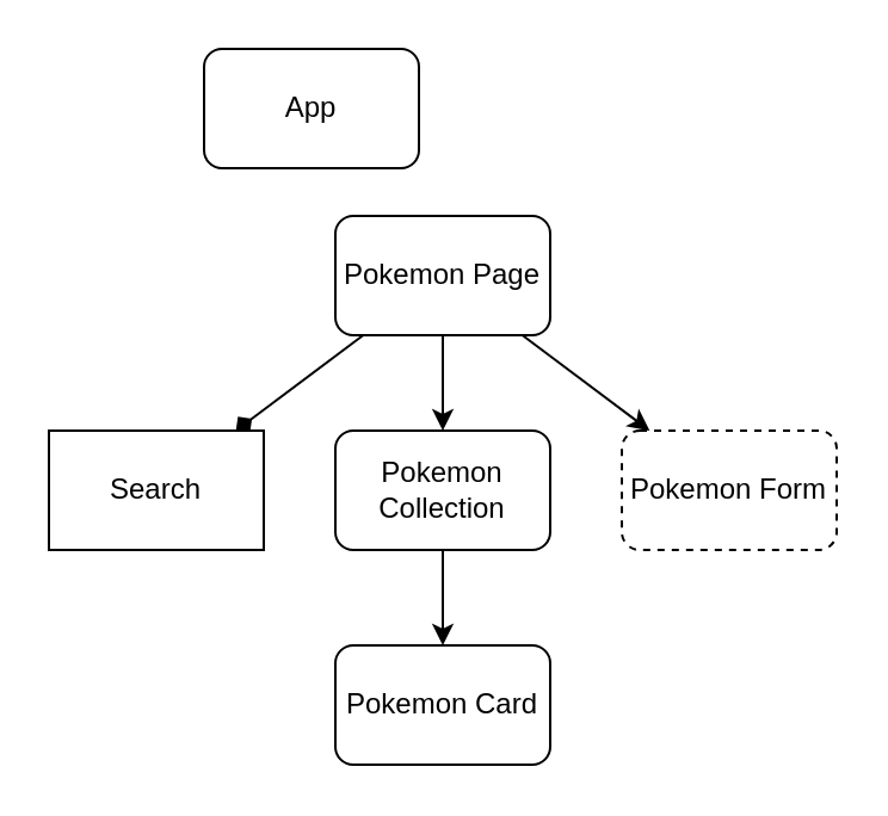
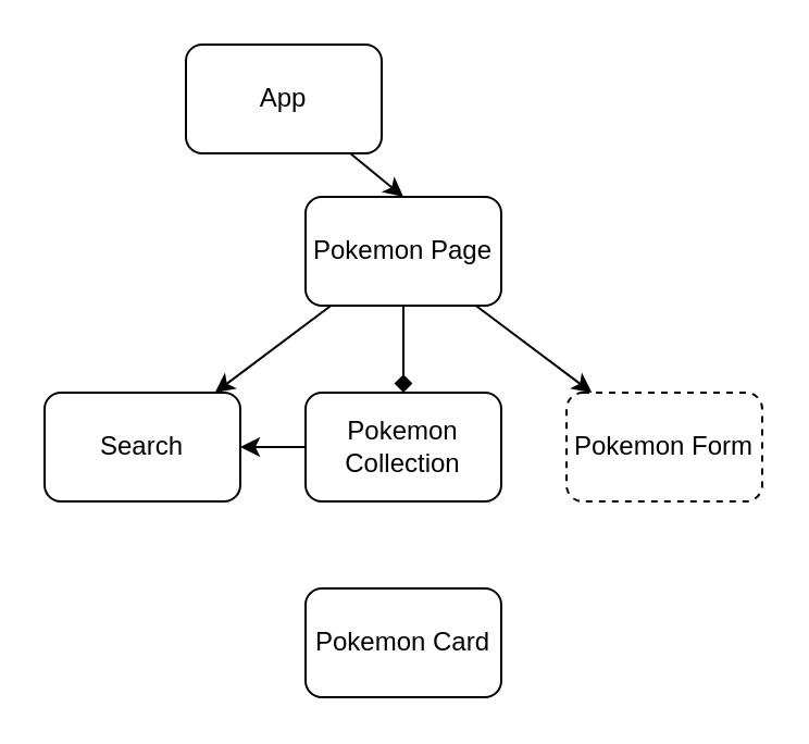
  <mxCell id="0" />
  <mxCell id="1" parent="0" />
+ <mxCell id="2" style="edgeStyle=none;html=1;entryX=0.5;entryY=0;entryDx=0;entryDy=0;" edge="1" parent="1" source="3" target="7"><mxGeometry relative="1" as="geometry" /></mxCell>
  <mxCell id="3" value="App" style="rounded=1;whiteSpace=wrap;html=1;" vertex="1" parent="1"><mxGeometry x="85" y="20" width="90" height="50" as="geometry" /></mxCell>
- <mxCell id="4" style="edgeStyle=none;html=1;exitX=0.5;exitY=1;exitDx=0;exitDy=0;entryX=0.5;entryY=0;entryDx=0;entryDy=0;" edge="1" parent="1" source="7" target="10"><mxGeometry relative="1" as="geometry" /></mxCell>
- <mxCell id="5" style="edgeStyle=none;html=1;endArrow=diamond;" edge="1" parent="1" source="7" target="11"><mxGeometry relative="1" as="geometry" /></mxCell>
+ <mxCell id="4" style="edgeStyle=none;html=1;exitX=0.5;exitY=1;exitDx=0;exitDy=0;entryX=0.5;entryY=0;entryDx=0;entryDy=0;endArrow=diamond;" edge="1" parent="1" source="7" target="10"><mxGeometry relative="1" as="geometry" /></mxCell>
+ <mxCell id="5" style="edgeStyle=none;html=1;" edge="1" parent="1" source="7" target="11"><mxGeometry relative="1" as="geometry" /></mxCell>
  <mxCell id="6" style="edgeStyle=none;html=1;" edge="1" parent="1" source="7" target="12"><mxGeometry relative="1" as="geometry" /></mxCell>
  <mxCell id="7" value="Pokemon Page" style="rounded=1;whiteSpace=wrap;html=1;" vertex="1" parent="1"><mxGeometry x="140" y="90" width="90" height="50" as="geometry" /></mxCell>
  <mxCell id="8" value="Pokemon Card" style="rounded=1;whiteSpace=wrap;html=1;" vertex="1" parent="1"><mxGeometry x="140" y="270" width="90" height="50" as="geometry" /></mxCell>
- <mxCell id="9" style="edgeStyle=none;html=1;" edge="1" parent="1" source="10" target="8"><mxGeometry relative="1" as="geometry" /></mxCell>
+ <mxCell id="9" style="edgeStyle=none;html=1;" edge="1" parent="1" source="10" target="11"><mxGeometry relative="1" as="geometry" /></mxCell>
  <mxCell id="10" value="Pokemon Collection" style="rounded=1;whiteSpace=wrap;html=1;" vertex="1" parent="1"><mxGeometry x="140" y="180" width="90" height="50" as="geometry" /></mxCell>
- <mxCell id="11" value="Search" style="whiteSpace=wrap;html=1;rounded=0;" vertex="1" parent="1"><mxGeometry x="20" y="180" width="90" height="50" as="geometry" /></mxCell>
+ <mxCell id="11" value="Search" style="rounded=1;whiteSpace=wrap;html=1;" vertex="1" parent="1"><mxGeometry x="20" y="180" width="90" height="50" as="geometry" /></mxCell>
  <mxCell id="12" value="Pokemon Form" style="rounded=1;whiteSpace=wrap;html=1;dashed=1;" vertex="1" parent="1"><mxGeometry x="260" y="180" width="90" height="50" as="geometry" /></mxCell>
